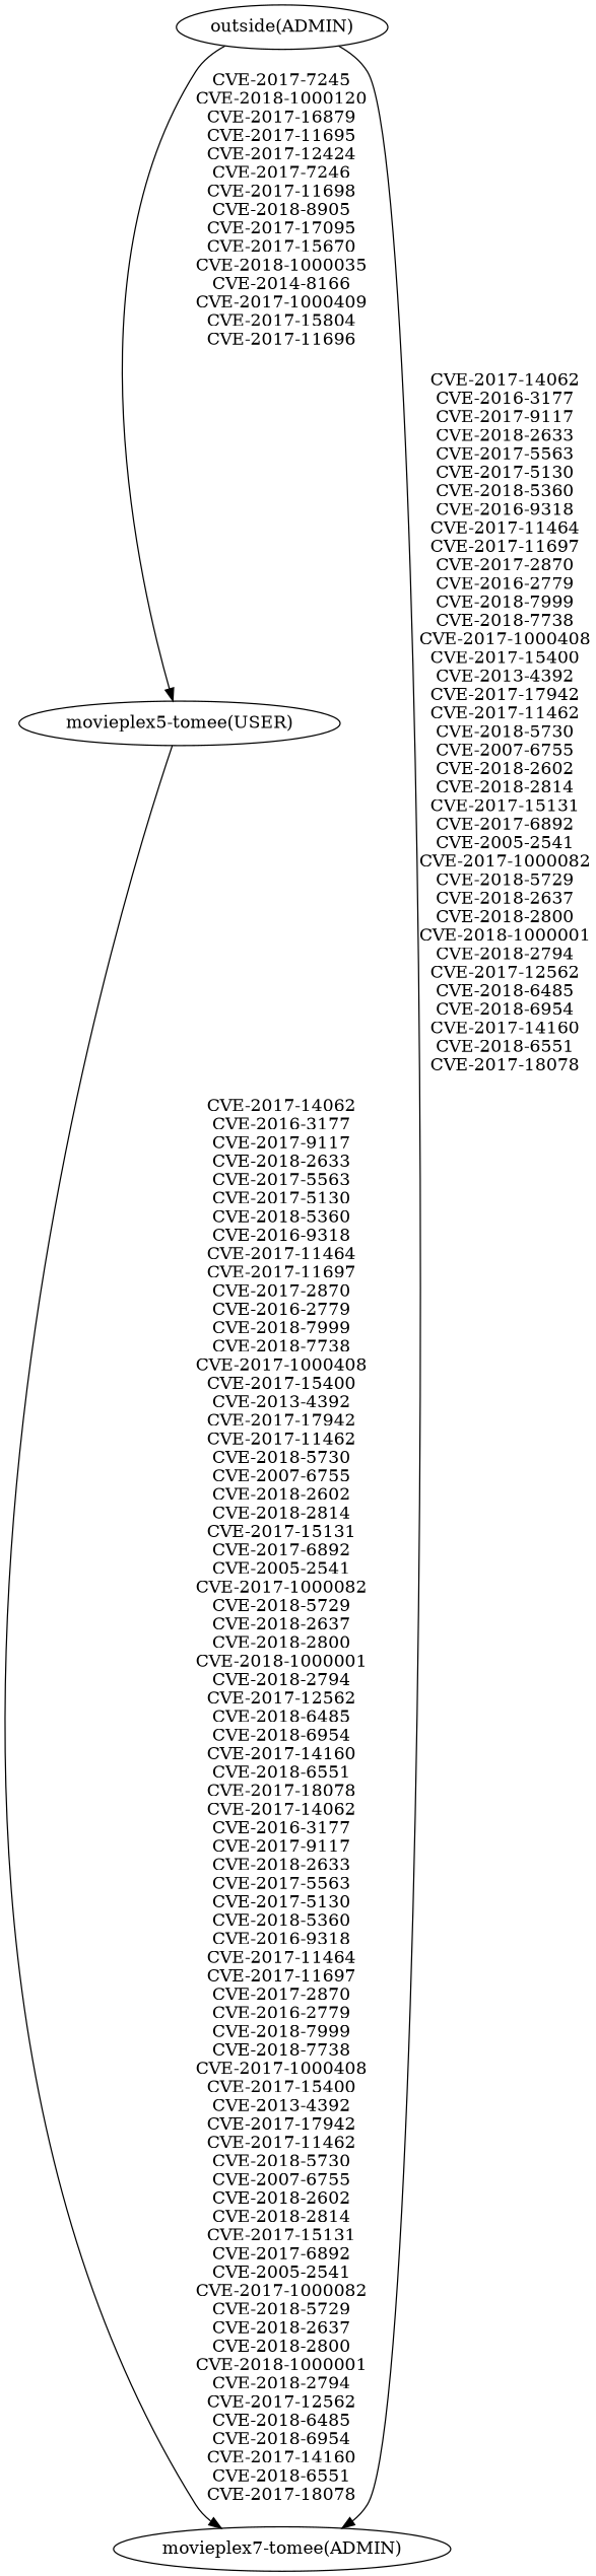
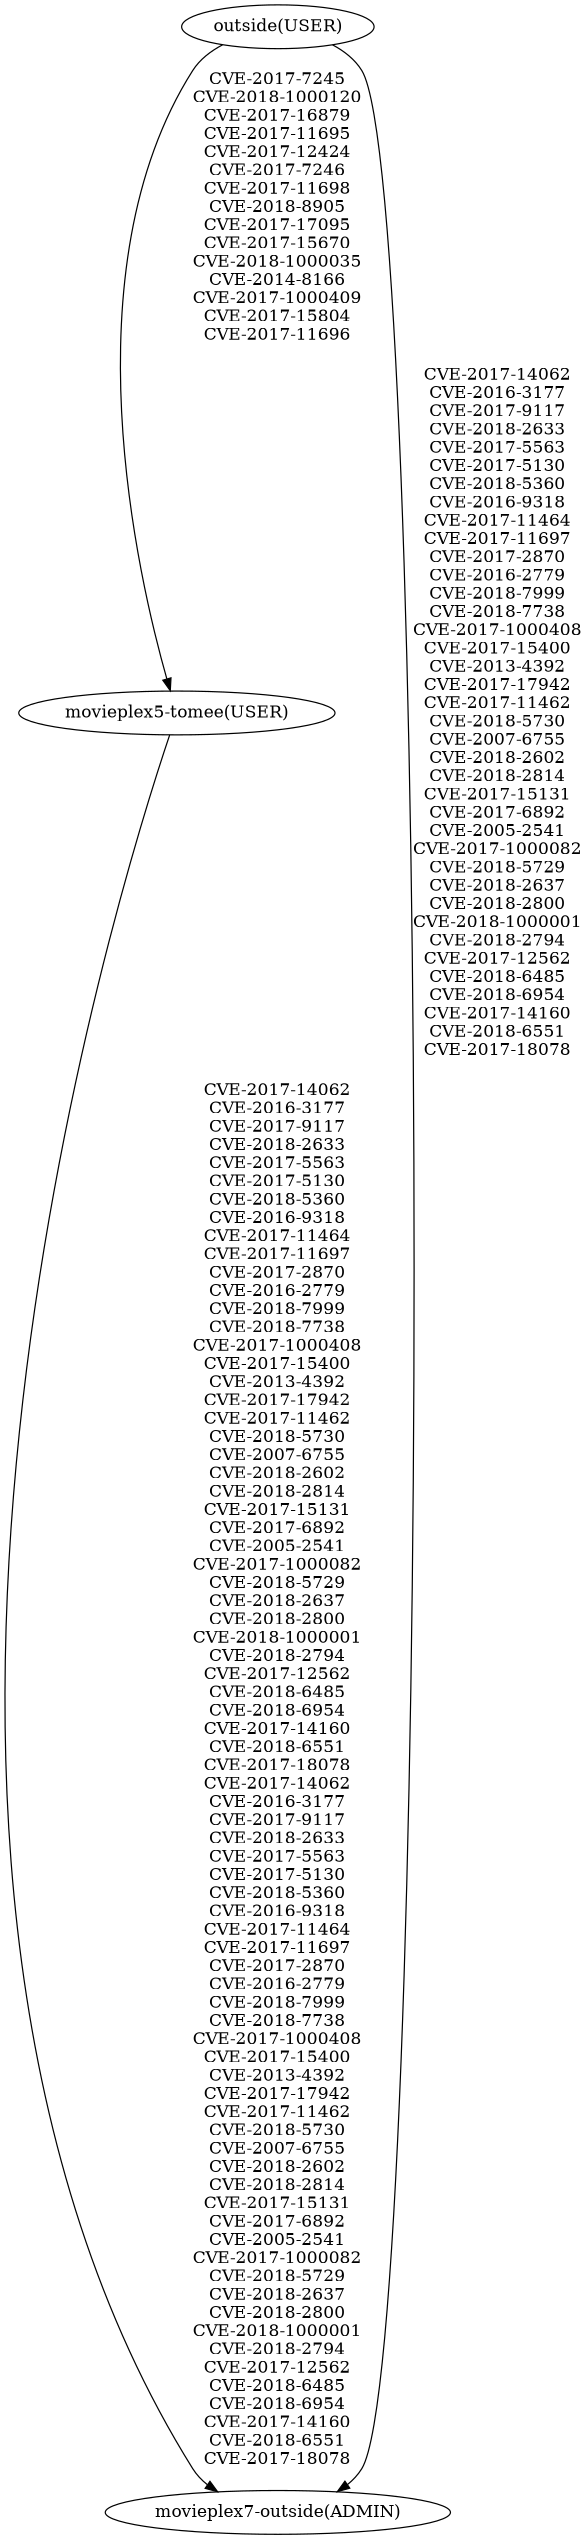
  digraph {
    edge [contstraint=false]
    n1 [label="movieplex5-tomee(USER)"]
-   "movieplex7-tomee(ADMIN)"
-   "outside(ADMIN)"
+   "movieplex7-tomee(ADMIN)" [label="movieplex7-outside(ADMIN)"]
+   "outside(ADMIN)" [label="outside(USER)"]
    n1 -> "movieplex7-tomee(ADMIN)" [label="CVE-2017-14062\nCVE-2016-3177\nCVE-2017-9117\nCVE-2018-2633\nCVE-2017-5563\nCVE-2017-5130\nCVE-2018-5360\nCVE-2016-9318\nCVE-2017-11464\nCVE-2017-11697\nCVE-2017-2870\nCVE-2016-2779\nCVE-2018-7999\nCVE-2018-7738\nCVE-2017-1000408\nCVE-2017-15400\nCVE-2013-4392\nCVE-2017-17942\nCVE-2017-11462\nCVE-2018-5730\nCVE-2007-6755\nCVE-2018-2602\nCVE-2018-2814\nCVE-2017-15131\nCVE-2017-6892\nCVE-2005-2541\nCVE-2017-1000082\nCVE-2018-5729\nCVE-2018-2637\nCVE-2018-2800\nCVE-2018-1000001\nCVE-2018-2794\nCVE-2017-12562\nCVE-2018-6485\nCVE-2018-6954\nCVE-2017-14160\nCVE-2018-6551\nCVE-2017-18078\nCVE-2017-14062\nCVE-2016-3177\nCVE-2017-9117\nCVE-2018-2633\nCVE-2017-5563\nCVE-2017-5130\nCVE-2018-5360\nCVE-2016-9318\nCVE-2017-11464\nCVE-2017-11697\nCVE-2017-2870\nCVE-2016-2779\nCVE-2018-7999\nCVE-2018-7738\nCVE-2017-1000408\nCVE-2017-15400\nCVE-2013-4392\nCVE-2017-17942\nCVE-2017-11462\nCVE-2018-5730\nCVE-2007-6755\nCVE-2018-2602\nCVE-2018-2814\nCVE-2017-15131\nCVE-2017-6892\nCVE-2005-2541\nCVE-2017-1000082\nCVE-2018-5729\nCVE-2018-2637\nCVE-2018-2800\nCVE-2018-1000001\nCVE-2018-2794\nCVE-2017-12562\nCVE-2018-6485\nCVE-2018-6954\nCVE-2017-14160\nCVE-2018-6551\nCVE-2017-18078"]
    "outside(ADMIN)" -> n1 [label="CVE-2017-7245\nCVE-2018-1000120\nCVE-2017-16879\nCVE-2017-11695\nCVE-2017-12424\nCVE-2017-7246\nCVE-2017-11698\nCVE-2018-8905\nCVE-2017-17095\nCVE-2017-15670\nCVE-2018-1000035\nCVE-2014-8166\nCVE-2017-1000409\nCVE-2017-15804\nCVE-2017-11696"]
    "outside(ADMIN)" -> "movieplex7-tomee(ADMIN)" [label="CVE-2017-14062\nCVE-2016-3177\nCVE-2017-9117\nCVE-2018-2633\nCVE-2017-5563\nCVE-2017-5130\nCVE-2018-5360\nCVE-2016-9318\nCVE-2017-11464\nCVE-2017-11697\nCVE-2017-2870\nCVE-2016-2779\nCVE-2018-7999\nCVE-2018-7738\nCVE-2017-1000408\nCVE-2017-15400\nCVE-2013-4392\nCVE-2017-17942\nCVE-2017-11462\nCVE-2018-5730\nCVE-2007-6755\nCVE-2018-2602\nCVE-2018-2814\nCVE-2017-15131\nCVE-2017-6892\nCVE-2005-2541\nCVE-2017-1000082\nCVE-2018-5729\nCVE-2018-2637\nCVE-2018-2800\nCVE-2018-1000001\nCVE-2018-2794\nCVE-2017-12562\nCVE-2018-6485\nCVE-2018-6954\nCVE-2017-14160\nCVE-2018-6551\nCVE-2017-18078"]
  }
